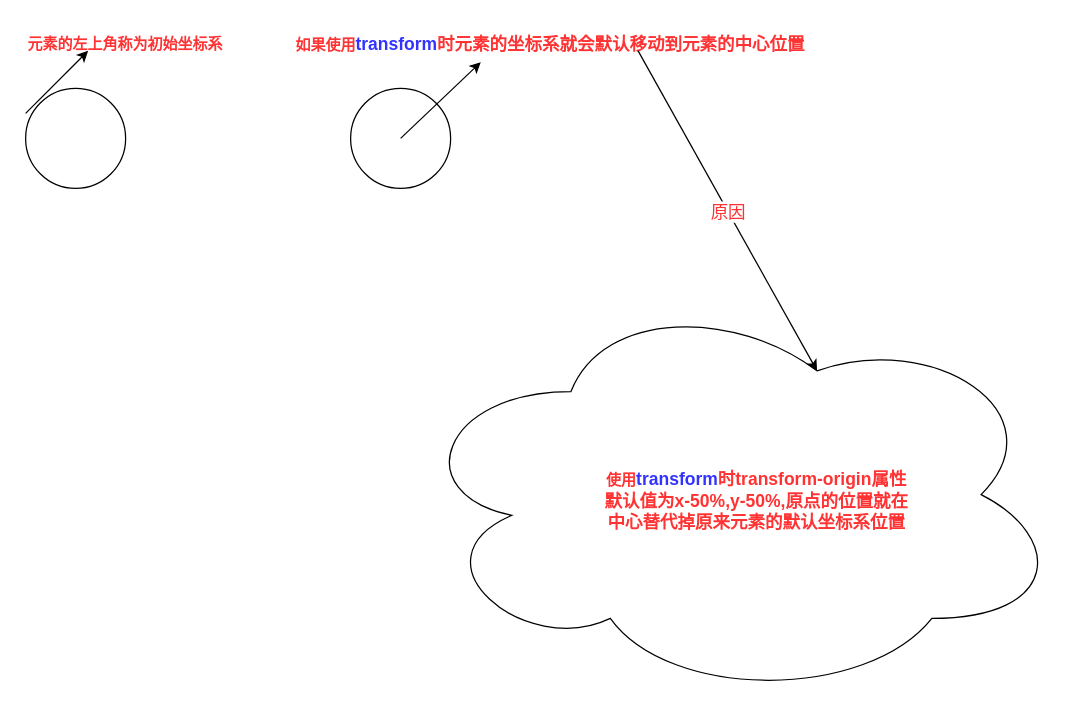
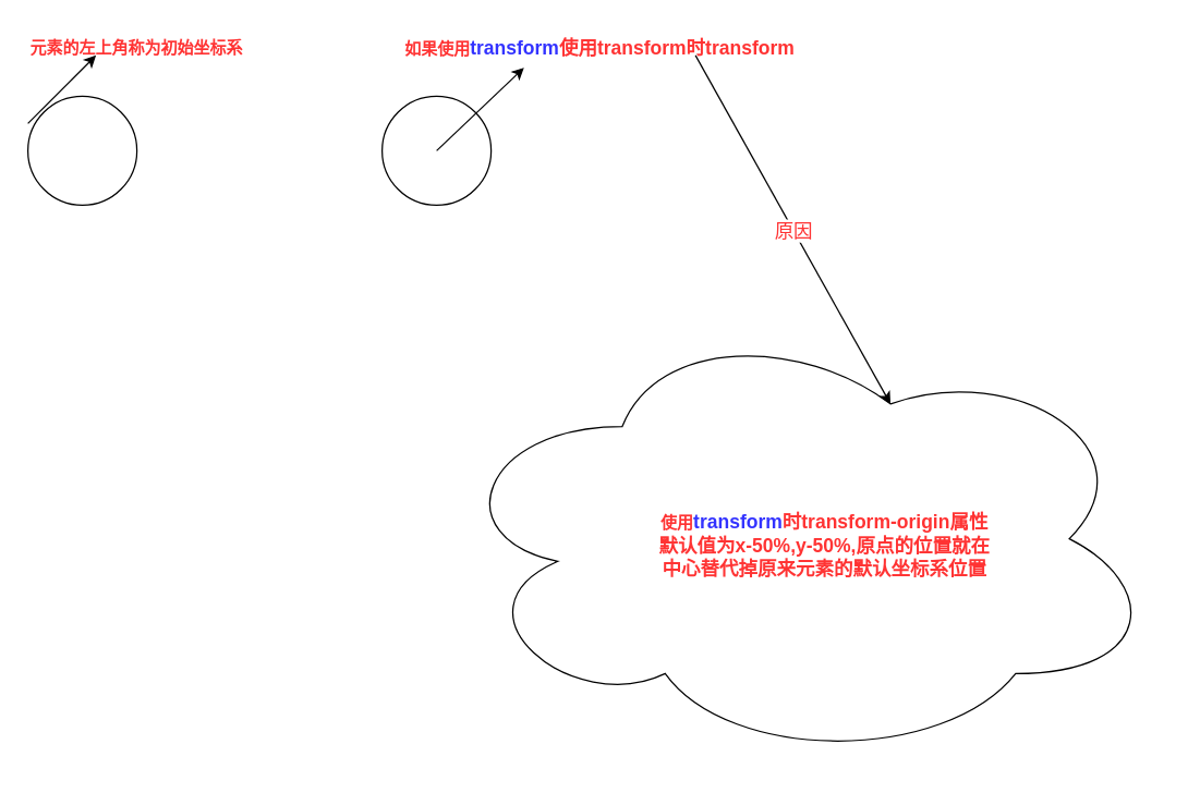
  <mxCell id="0" />
  <mxCell id="1" parent="0" />
  <mxCell id="2" value="" style="ellipse;whiteSpace=wrap;html=1;aspect=fixed;" vertex="1" parent="1"><mxGeometry x="20" y="70" width="80" height="80" as="geometry" /></mxCell>
  <mxCell id="3" value="&lt;b&gt;&lt;font color=&quot;#ff3333&quot;&gt;元素的左上角称为初始坐标系&lt;/font&gt;&lt;/b&gt;" style="text;html=1;strokeColor=none;fillColor=none;align=center;verticalAlign=middle;whiteSpace=wrap;rounded=0;" vertex="1" parent="1"><mxGeometry x="20" y="20" width="160" height="30" as="geometry" /></mxCell>
  <mxCell id="4" value="" style="endArrow=classic;html=1;fontColor=#FF3333;" edge="1" parent="1"><mxGeometry width="50" height="50" relative="1" as="geometry"><mxPoint x="20" y="90" as="sourcePoint" /><mxPoint x="70" y="40" as="targetPoint" /></mxGeometry></mxCell>
  <mxCell id="5" value="" style="ellipse;whiteSpace=wrap;html=1;aspect=fixed;" vertex="1" parent="1"><mxGeometry x="280" y="70" width="80" height="80" as="geometry" /></mxCell>
- <mxCell id="6" value="&lt;b style=&quot;&quot;&gt;&lt;font color=&quot;#ff3333&quot;&gt;如果使用&lt;/font&gt;&lt;font style=&quot;font-size: 14px;&quot; color=&quot;#3333ff&quot;&gt;transform&lt;/font&gt;&lt;font color=&quot;#ff3333&quot; style=&quot;font-size: 14px;&quot;&gt;时元素的坐标系就会默认移动到元素的中心位置&lt;/font&gt;&lt;/b&gt;" style="text;html=1;strokeColor=none;fillColor=none;align=center;verticalAlign=middle;whiteSpace=wrap;rounded=0;" vertex="1" parent="1"><mxGeometry x="230" y="20" width="420" height="30" as="geometry" /></mxCell>
+ <mxCell id="6" value="&lt;b style=&quot;&quot;&gt;&lt;font color=&quot;#ff3333&quot;&gt;如果使用&lt;/font&gt;&lt;font style=&quot;font-size: 14px;&quot; color=&quot;#3333ff&quot;&gt;transform&lt;/font&gt;&lt;font color=&quot;#ff3333&quot; style=&quot;font-size: 14px;&quot;&gt;使用transform时transform&lt;/font&gt;&lt;/b&gt;" style="text;html=1;strokeColor=none;fillColor=none;align=center;verticalAlign=middle;whiteSpace=wrap;rounded=0;" vertex="1" parent="1"><mxGeometry x="230" y="20" width="420" height="30" as="geometry" /></mxCell>
  <mxCell id="7" value="" style="endArrow=classic;html=1;fontSize=14;fontColor=#FF3333;entryX=0.367;entryY=0.967;entryDx=0;entryDy=0;entryPerimeter=0;" edge="1" parent="1" target="6"><mxGeometry width="50" height="50" relative="1" as="geometry"><mxPoint x="320" y="110" as="sourcePoint" /><mxPoint x="370" y="60" as="targetPoint" /></mxGeometry></mxCell>
  <mxCell id="8" value="" style="ellipse;shape=cloud;whiteSpace=wrap;html=1;fontSize=14;fontColor=#FF3333;" vertex="1" parent="1"><mxGeometry x="325" y="230" width="525" height="330" as="geometry" /></mxCell>
  <mxCell id="9" value="" style="endArrow=classic;html=1;fontSize=14;fontColor=#FF3333;entryX=0.625;entryY=0.2;entryDx=0;entryDy=0;entryPerimeter=0;" edge="1" parent="1" target="8"><mxGeometry relative="1" as="geometry"><mxPoint x="510" y="40" as="sourcePoint" /><mxPoint x="610" y="40" as="targetPoint" /></mxGeometry></mxCell>
  <mxCell id="10" value="原因" style="edgeLabel;resizable=0;html=1;align=center;verticalAlign=middle;fontSize=14;fontColor=#FF3333;" connectable="0" vertex="1" parent="9"><mxGeometry relative="1" as="geometry" /></mxCell>
  <mxCell id="11" value="&lt;b style=&quot;border-color: var(--border-color); color: rgb(0, 0, 0); font-size: 12px;&quot;&gt;&lt;font style=&quot;border-color: var(--border-color);&quot; color=&quot;#ff3333&quot;&gt;使用&lt;/font&gt;&lt;font style=&quot;border-color: var(--border-color); font-size: 14px;&quot; color=&quot;#3333ff&quot;&gt;transform&lt;/font&gt;&lt;font style=&quot;border-color: var(--border-color); font-size: 14px;&quot; color=&quot;#ff3333&quot;&gt;时transform-origin属性&lt;br&gt;默认值为x-50%,y-50%,原点的位置就在&lt;br&gt;中心替代掉原来元素的默认坐标系位置&lt;br&gt;&lt;/font&gt;&lt;/b&gt;" style="text;html=1;strokeColor=none;fillColor=none;align=center;verticalAlign=middle;whiteSpace=wrap;rounded=0;fontSize=14;fontColor=#FF3333;" vertex="1" parent="1"><mxGeometry x="440" y="290" width="330" height="220" as="geometry" /></mxCell>
